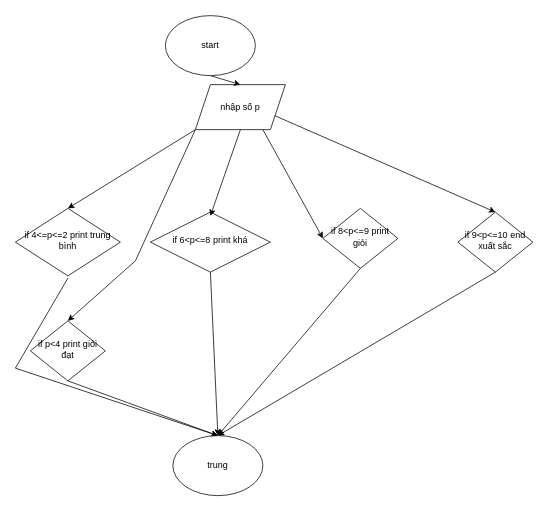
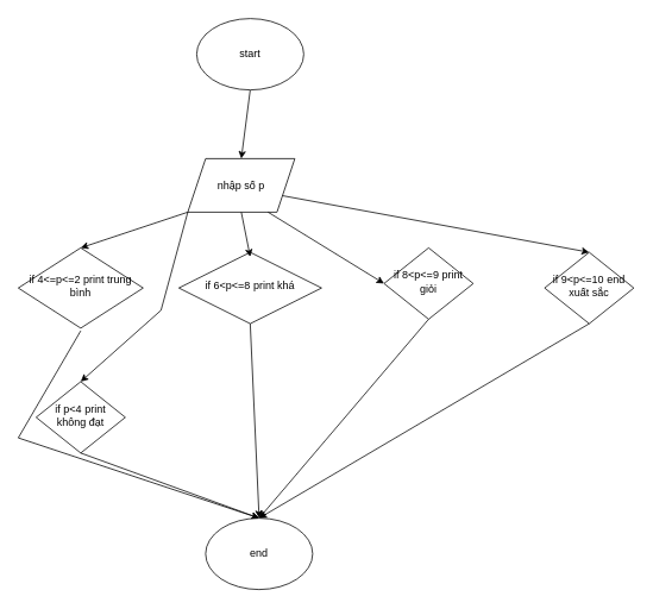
  <mxCell id="0" />
  <mxCell id="1" parent="0" />
  <mxCell id="2" value="if 6&amp;lt;p&amp;lt;=8 print khá" style="rhombus;whiteSpace=wrap;html=1;shadow=0;fontFamily=Helvetica;fontSize=12;align=center;strokeWidth=1;spacing=6;spacingTop=-4;" parent="1" vertex="1"><mxGeometry x="200" y="282" width="160" height="80" as="geometry" /></mxCell>
  <mxCell id="3" value="if 4&amp;lt;=p&amp;lt;=2 print trung bình" style="rhombus;whiteSpace=wrap;html=1;shadow=0;fontFamily=Helvetica;fontSize=12;align=center;strokeWidth=1;spacing=6;spacingTop=-4;" parent="1" vertex="1"><mxGeometry x="20" y="277" width="140" height="90" as="geometry" /></mxCell>
- <mxCell id="4" value="if p&amp;lt;4 print giỏi đạt" style="rhombus;whiteSpace=wrap;html=1;shadow=0;fontFamily=Helvetica;fontSize=12;align=center;strokeWidth=1;spacing=6;spacingTop=-4;" parent="1" vertex="1"><mxGeometry x="40" y="427" width="100" height="80" as="geometry" /></mxCell>
+ <mxCell id="4" value="if p&amp;lt;4 print không đạt" style="rhombus;whiteSpace=wrap;html=1;shadow=0;fontFamily=Helvetica;fontSize=12;align=center;strokeWidth=1;spacing=6;spacingTop=-4;" parent="1" vertex="1"><mxGeometry x="40" y="427" width="100" height="80" as="geometry" /></mxCell>
  <mxCell id="5" value="if 8&amp;lt;p&amp;lt;=9 print giỏi" style="rhombus;whiteSpace=wrap;html=1;shadow=0;fontFamily=Helvetica;fontSize=12;align=center;strokeWidth=1;spacing=6;spacingTop=-4;" parent="1" vertex="1"><mxGeometry x="430" y="277" width="100" height="80" as="geometry" /></mxCell>
  <mxCell id="6" value="if 9&amp;lt;p&amp;lt;=10 end xuất sắc" style="rhombus;whiteSpace=wrap;html=1;shadow=0;fontFamily=Helvetica;fontSize=12;align=center;strokeWidth=1;spacing=6;spacingTop=-4;" parent="1" vertex="1"><mxGeometry x="610" y="282" width="100" height="80" as="geometry" /></mxCell>
- <mxCell id="7" value="nhập số p" style="shape=parallelogram;perimeter=parallelogramPerimeter;whiteSpace=wrap;html=1;fixedSize=1;" vertex="1" parent="1"><mxGeometry x="260" y="112" width="120" height="60" as="geometry" /></mxCell>
+ <mxCell id="7" value="nhập số p" style="shape=parallelogram;perimeter=parallelogramPerimeter;whiteSpace=wrap;html=1;fixedSize=1;" vertex="1" parent="1"><mxGeometry x="210" y="177" width="120" height="60" as="geometry" /></mxCell>
  <mxCell id="8" value="" style="endArrow=classic;html=1;rounded=0;exitX=0.5;exitY=1;exitDx=0;exitDy=0;" edge="1" parent="1" source="7"><mxGeometry width="50" height="50" relative="1" as="geometry"><mxPoint x="280" y="477" as="sourcePoint" /><mxPoint x="280" y="287" as="targetPoint" /></mxGeometry></mxCell>
  <mxCell id="9" value="" style="endArrow=classic;html=1;rounded=0;exitX=0.75;exitY=1;exitDx=0;exitDy=0;entryX=0;entryY=0.5;entryDx=0;entryDy=0;" edge="1" parent="1" source="7" target="5"><mxGeometry width="50" height="50" relative="1" as="geometry"><mxPoint x="420" y="477" as="sourcePoint" /><mxPoint x="470" y="427" as="targetPoint" /></mxGeometry></mxCell>
  <mxCell id="10" value="" style="endArrow=classic;html=1;rounded=0;exitX=0;exitY=1;exitDx=0;exitDy=0;entryX=0.5;entryY=0;entryDx=0;entryDy=0;" edge="1" parent="1" source="7" target="3"><mxGeometry width="50" height="50" relative="1" as="geometry"><mxPoint x="150" y="307" as="sourcePoint" /><mxPoint x="200" y="257" as="targetPoint" /></mxGeometry></mxCell>
  <mxCell id="11" value="" style="endArrow=classic;html=1;rounded=0;exitX=1;exitY=0.75;exitDx=0;exitDy=0;entryX=0.5;entryY=0;entryDx=0;entryDy=0;" edge="1" parent="1" source="7" target="6"><mxGeometry width="50" height="50" relative="1" as="geometry"><mxPoint x="500" y="267" as="sourcePoint" /><mxPoint x="550" y="217" as="targetPoint" /></mxGeometry></mxCell>
  <mxCell id="12" value="" style="endArrow=classic;html=1;rounded=0;entryX=0.5;entryY=0;entryDx=0;entryDy=0;exitX=0;exitY=1;exitDx=0;exitDy=0;" edge="1" parent="1" source="7" target="4"><mxGeometry width="50" height="50" relative="1" as="geometry"><mxPoint x="150" y="407" as="sourcePoint" /><mxPoint x="200" y="357" as="targetPoint" /><Array as="points"><mxPoint x="180" y="347" /></Array></mxGeometry></mxCell>
  <mxCell id="13" value="" style="endArrow=classic;html=1;rounded=0;exitX=0.5;exitY=1;exitDx=0;exitDy=0;entryX=0.5;entryY=0;entryDx=0;entryDy=0;" edge="1" parent="1" source="14" target="7"><mxGeometry width="50" height="50" relative="1" as="geometry"><mxPoint x="260" y="170" as="sourcePoint" /><mxPoint x="310" y="120" as="targetPoint" /></mxGeometry></mxCell>
  <mxCell id="14" value="start" style="ellipse;whiteSpace=wrap;html=1;" vertex="1" parent="1"><mxGeometry x="220" width="120" height="80" as="geometry" y="20" /></mxCell>
  <mxCell id="15" value="" style="endArrow=classic;html=1;rounded=0;exitX=0.5;exitY=1;exitDx=0;exitDy=0;" edge="1" parent="1" source="4"><mxGeometry width="50" height="50" relative="1" as="geometry"><mxPoint x="160" y="507" as="sourcePoint" /><mxPoint x="290" y="580" as="targetPoint" /></mxGeometry></mxCell>
  <mxCell id="16" value="" style="endArrow=classic;html=1;rounded=0;exitX=0.5;exitY=1;exitDx=0;exitDy=0;" edge="1" parent="1" source="2"><mxGeometry width="50" height="50" relative="1" as="geometry"><mxPoint x="310" y="480" as="sourcePoint" /><mxPoint x="290" y="580" as="targetPoint" /></mxGeometry></mxCell>
  <mxCell id="17" value="" style="endArrow=classic;html=1;rounded=0;" edge="1" parent="1"><mxGeometry width="50" height="50" relative="1" as="geometry"><mxPoint x="90" y="370" as="sourcePoint" /><mxPoint x="290" y="580" as="targetPoint" /><Array as="points"><mxPoint x="20" y="490" /></Array></mxGeometry></mxCell>
  <mxCell id="18" value="" style="endArrow=classic;html=1;rounded=0;exitX=0.5;exitY=1;exitDx=0;exitDy=0;" edge="1" parent="1" source="5"><mxGeometry width="50" height="50" relative="1" as="geometry"><mxPoint x="500" y="540" as="sourcePoint" /><mxPoint x="290" y="580" as="targetPoint" /></mxGeometry></mxCell>
  <mxCell id="19" value="" style="endArrow=classic;html=1;rounded=0;exitX=0.5;exitY=1;exitDx=0;exitDy=0;" edge="1" parent="1" source="6"><mxGeometry width="50" height="50" relative="1" as="geometry"><mxPoint x="610" y="480" as="sourcePoint" /><mxPoint x="290" y="580" as="targetPoint" /></mxGeometry></mxCell>
- <mxCell id="20" value="trung" style="ellipse;whiteSpace=wrap;html=1;" vertex="1" parent="1"><mxGeometry x="230" y="580" width="120" height="80" as="geometry" /></mxCell>
+ <mxCell id="20" value="end" style="ellipse;whiteSpace=wrap;html=1;" vertex="1" parent="1"><mxGeometry x="230" y="580" width="120" height="80" as="geometry" /></mxCell>
